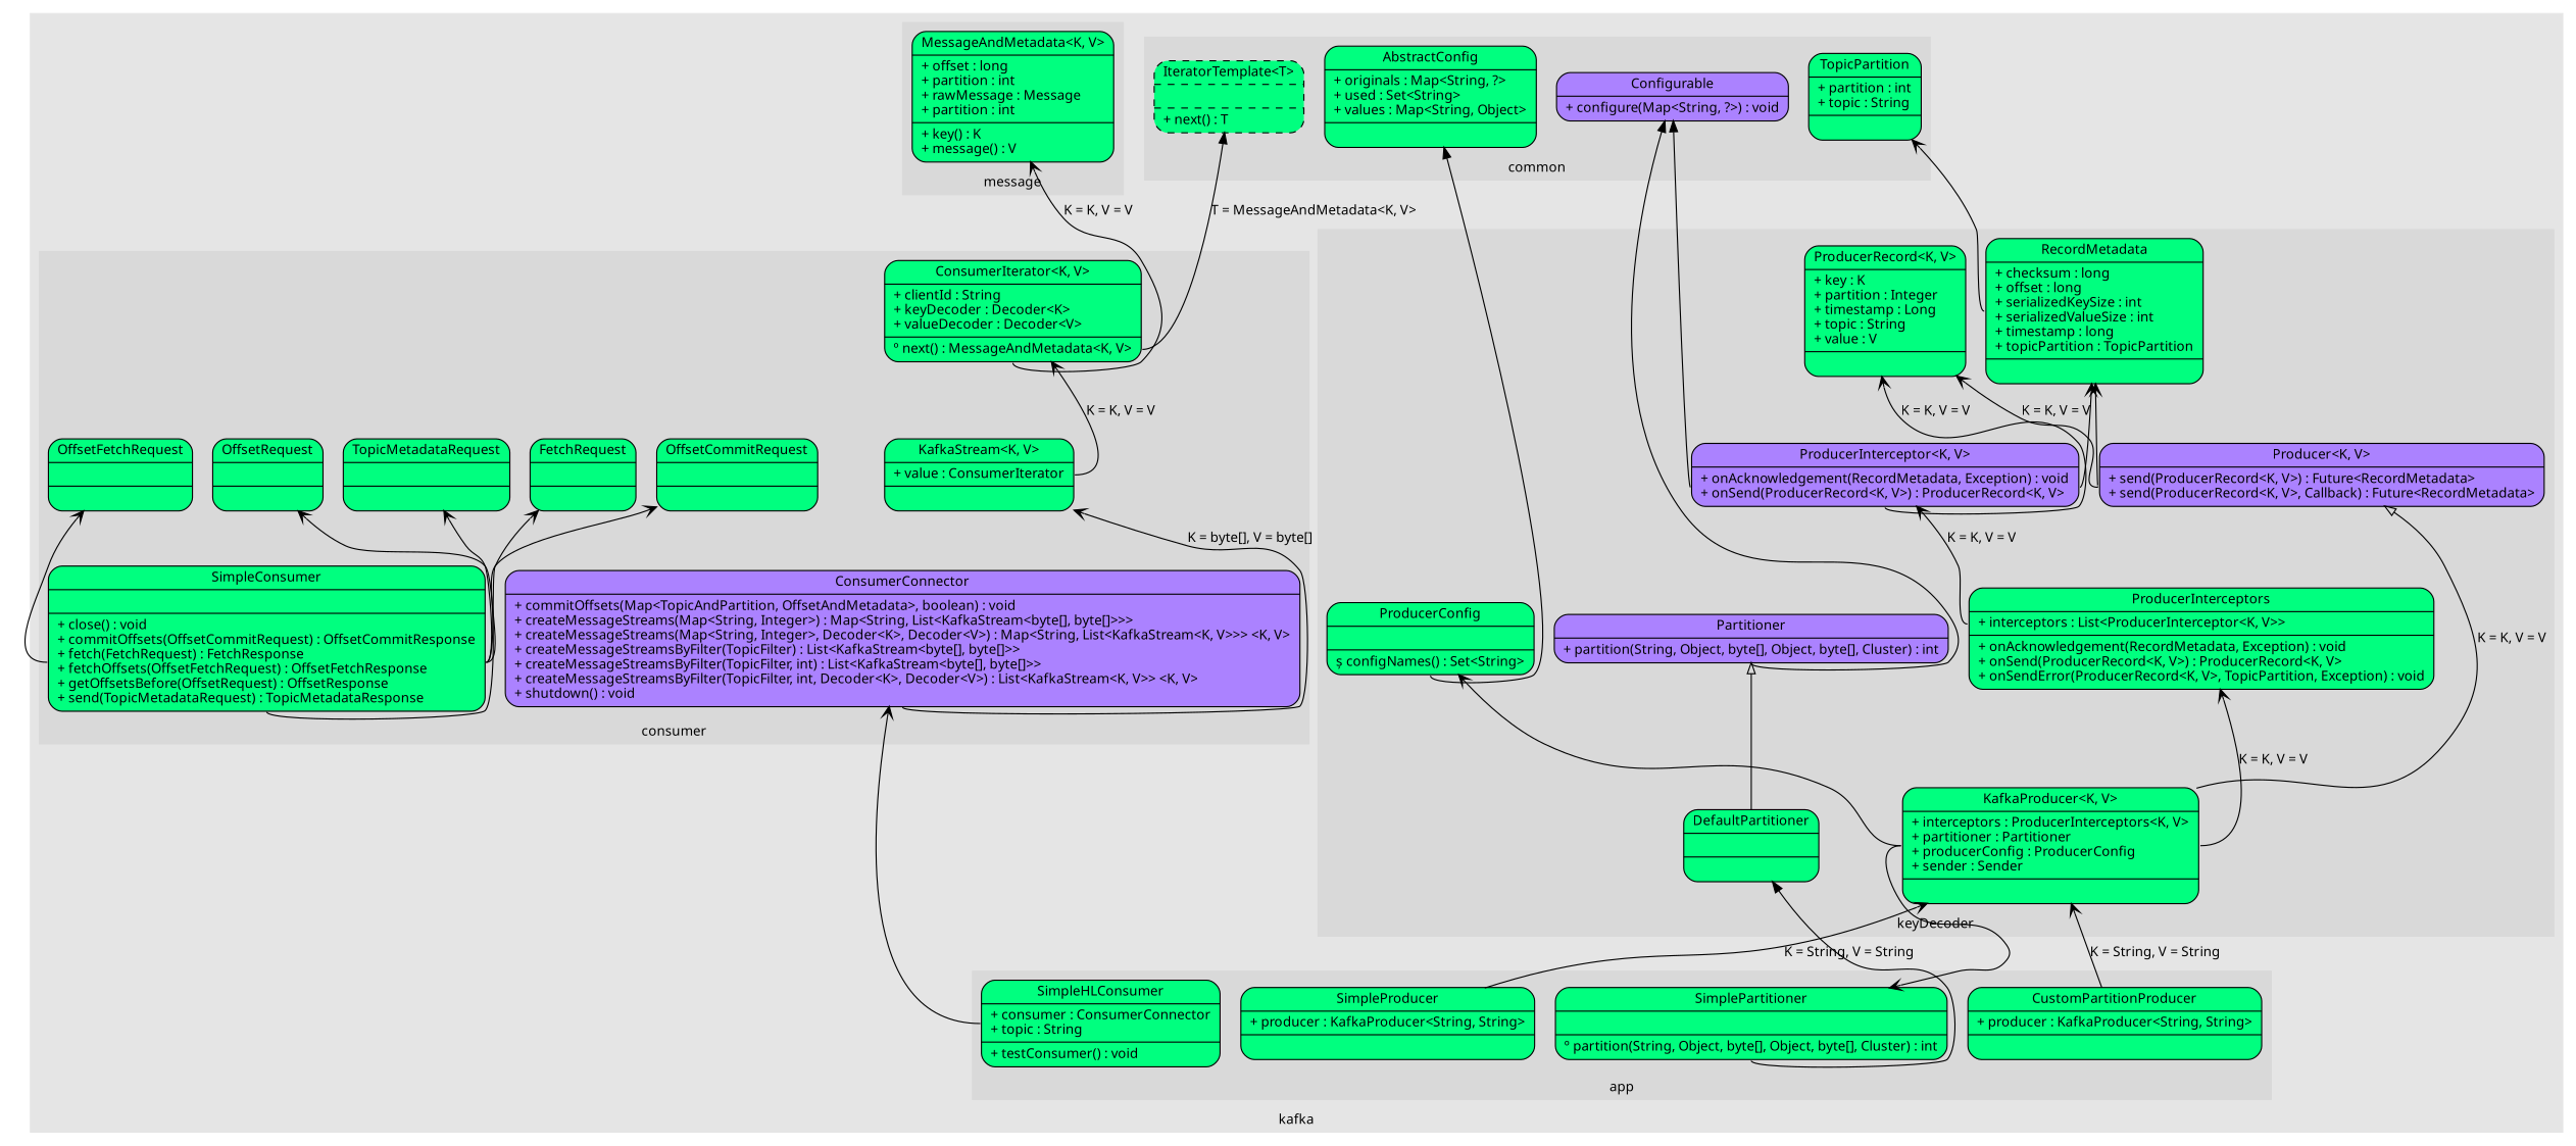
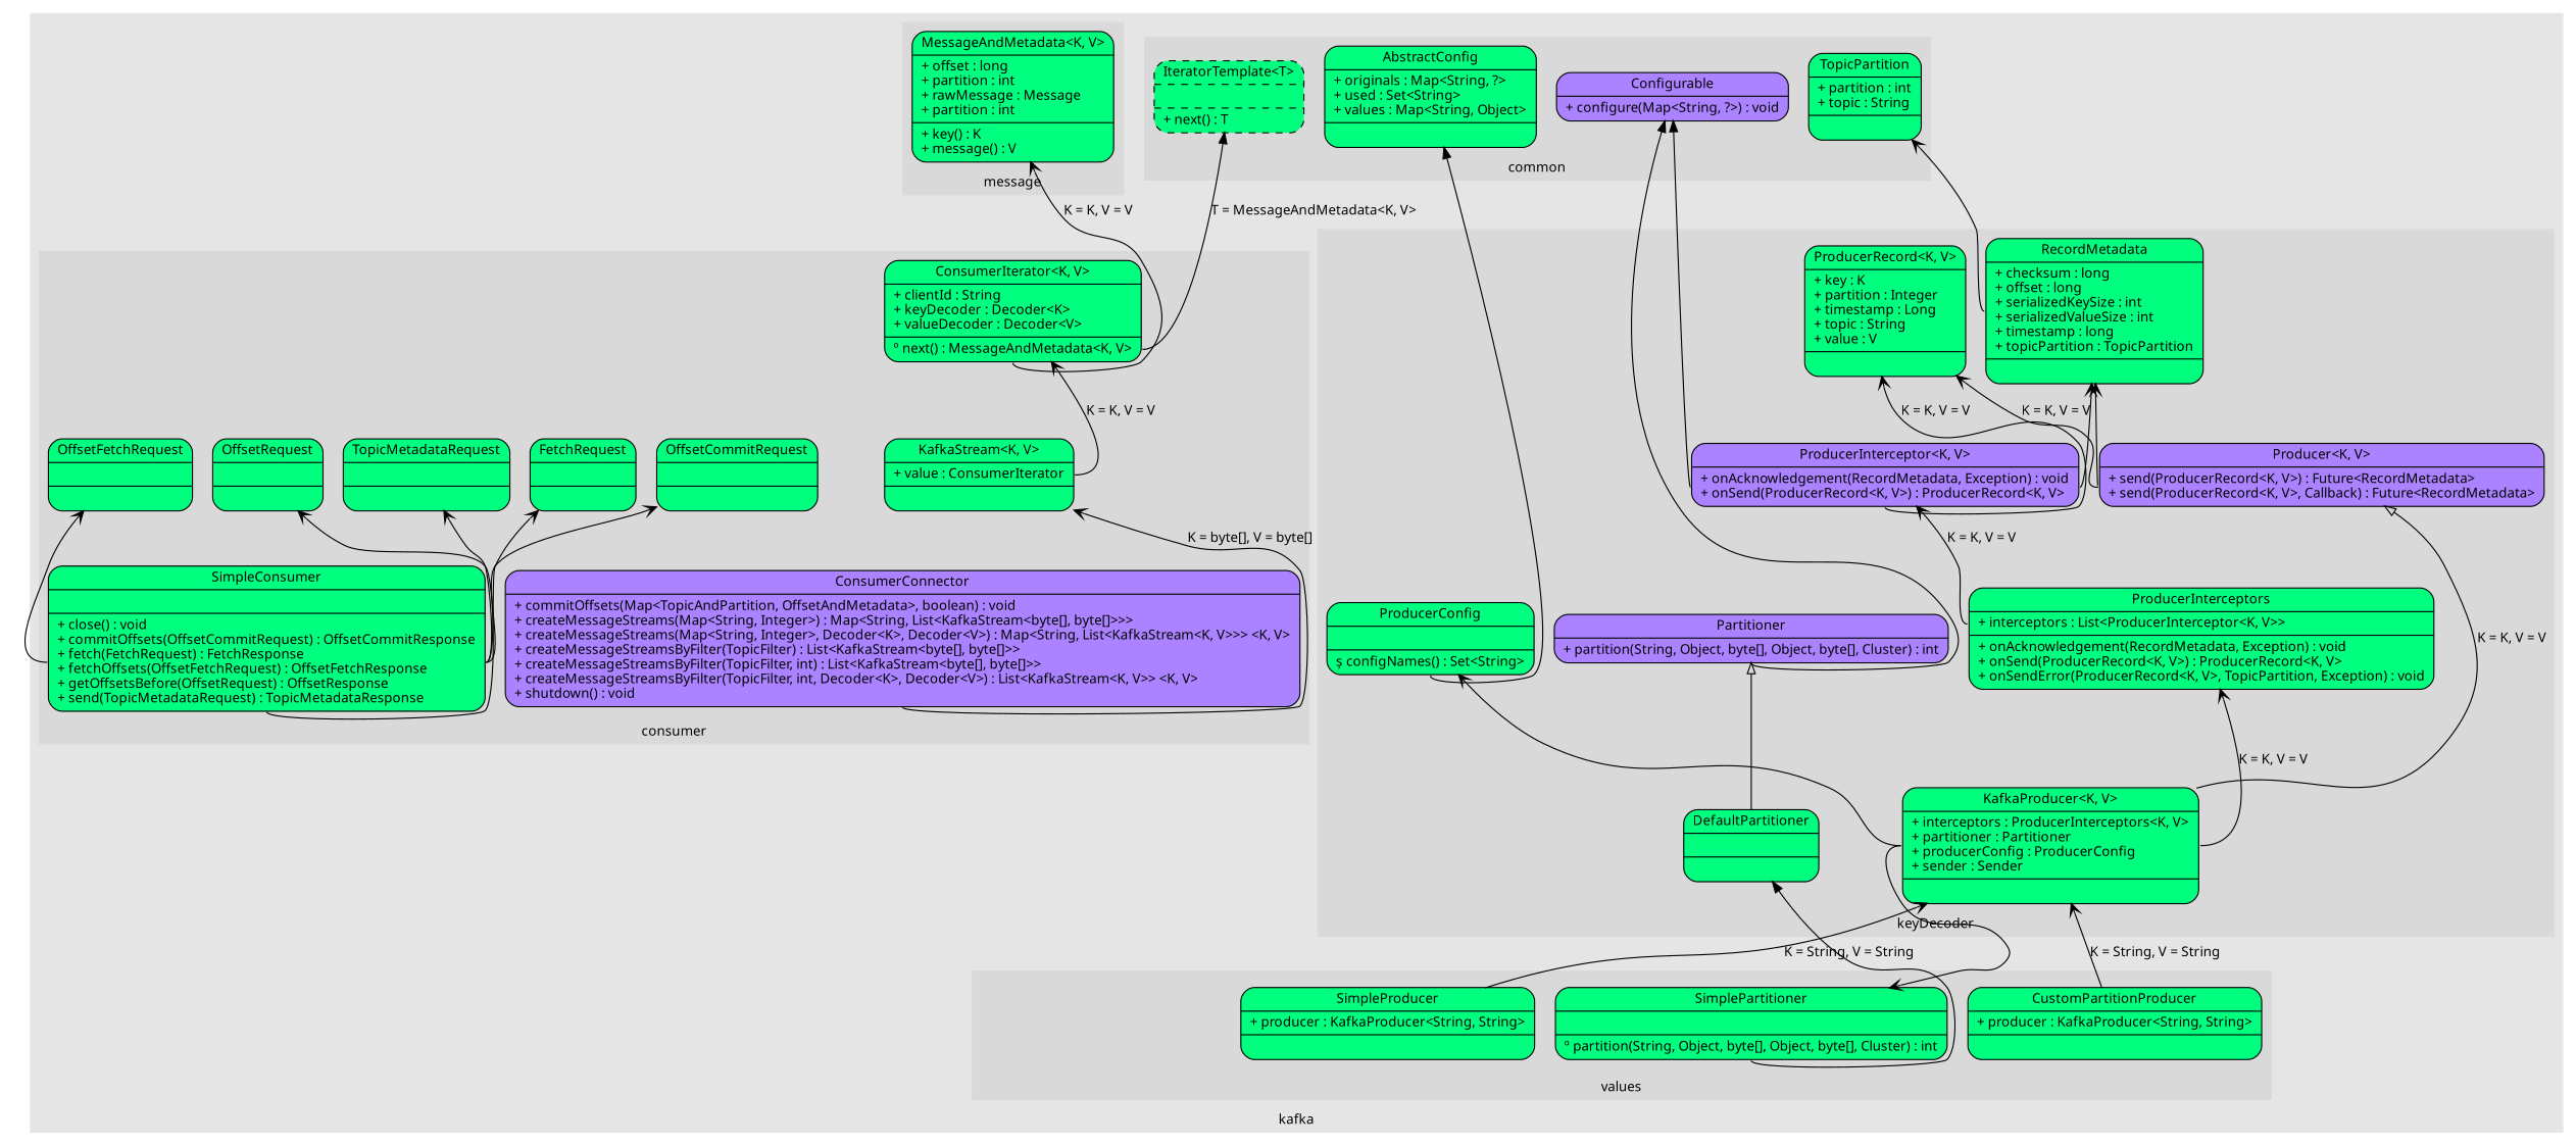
  digraph {
    fontname=Verdana
    fontsize=12
    rankdir=BT
    node [fillcolor=springgreen fontname=Verdana fontsize=12 shape=record style="rounded, filled"]
    edge [arrowhead=vee fontname=Verdana fontsize=12 tailport=f2]
    n1 [label="{<f0>CustomPartitionProducer|<f1>+ producer : KafkaProducer&lt;String, String&gt;\l|}"]
-   n2 [label="{<f0>SimpleHLConsumer|<f1>+ consumer : ConsumerConnector\l+ topic : String\l|<f2>+ testConsumer() : void\l}"]
    n3 [label="{<f0>SimplePartitioner||<f2>&#186; partition(String, Object, byte[], Object, byte[], Cluster) : int\l}"]
    n4 [label="{<f0>SimpleProducer|<f1>+ producer : KafkaProducer&lt;String, String&gt;\l|}"]
    n5 [label="{<f0>AbstractConfig|<f1>+ originals : Map&lt;String, ?&gt;\l+ used : Set&lt;String&gt;\l+ values : Map&lt;String, Object&gt;\l|}"]
    n6 [fillcolor=mediumpurple1 label="{<f0>Configurable|<f2>+ configure(Map&lt;String, ?&gt;) : void\l}"]
    n7 [label="{<f0>IteratorTemplate&lt;T&gt;||<f2>+ next() : T\l}" style="rounded, filled, dashed"]
    n8 [label="{<f0>TopicPartition|<f1>+ partition : int\l+ topic : String\l|}"]
    n9 [fillcolor=mediumpurple1 label="{<f0>ConsumerConnector|<f2>+ commitOffsets(Map&lt;TopicAndPartition, OffsetAndMetadata&gt;, boolean) : void\l+ createMessageStreams(Map&lt;String, Integer&gt;) : Map&lt;String, List&lt;KafkaStream&lt;byte[], byte[]&gt;&gt;&gt;\l+ createMessageStreams(Map&lt;String, Integer&gt;, Decoder&lt;K&gt;, Decoder&lt;V&gt;) : Map&lt;String, List&lt;KafkaStream&lt;K, V&gt;&gt;&gt; &lt;K, V&gt;\l+ createMessageStreamsByFilter(TopicFilter) : List&lt;KafkaStream&lt;byte[], byte[]&gt;&gt;\l+ createMessageStreamsByFilter(TopicFilter, int) : List&lt;KafkaStream&lt;byte[], byte[]&gt;&gt;\l+ createMessageStreamsByFilter(TopicFilter, int, Decoder&lt;K&gt;, Decoder&lt;V&gt;) : List&lt;KafkaStream&lt;K, V&gt;&gt; &lt;K, V&gt;\l+ shutdown() : void\l}"]
    n10 [label="{<f0>ConsumerIterator&lt;K, V&gt;|<f1>+ clientId : String\l+ keyDecoder : Decoder&lt;K&gt;\l+ valueDecoder : Decoder&lt;V&gt;\l|<f2>&#186; next() : MessageAndMetadata&lt;K, V&gt;\l}"]
    n11 [label="{<f0>FetchRequest||}"]
    n12 [label="{<f0>KafkaStream&lt;K, V&gt;|<f1>+ value : ConsumerIterator\l|}"]
    n13 [label="{<f0>OffsetCommitRequest||}"]
    n14 [label="{<f0>OffsetFetchRequest||}"]
    n15 [label="{<f0>OffsetRequest||}"]
    n16 [label="{<f0>SimpleConsumer||<f2>+ close() : void\l+ commitOffsets(OffsetCommitRequest) : OffsetCommitResponse\l+ fetch(FetchRequest) : FetchResponse\l+ fetchOffsets(OffsetFetchRequest) : OffsetFetchResponse\l+ getOffsetsBefore(OffsetRequest) : OffsetResponse\l+ send(TopicMetadataRequest) : TopicMetadataResponse\l}"]
    n17 [label="{<f0>TopicMetadataRequest||}"]
    n18 [label="{<f0>MessageAndMetadata&lt;K, V&gt;|<f1>+ offset : long\l+ partition : int\l+ rawMessage : Message\l+ partition : int\l|<f2>+ key() : K\l+ message() : V\l}"]
    n19 [label="{<f0>DefaultPartitioner||}"]
    n20 [label="{<f0>KafkaProducer&lt;K, V&gt;|<f1>+ interceptors : ProducerInterceptors&lt;K, V&gt;\l+ partitioner : Partitioner\l+ producerConfig : ProducerConfig\l+ sender : Sender\l|}"]
    n21 [fillcolor=mediumpurple1 label="{<f0>Partitioner|<f2>+ partition(String, Object, byte[], Object, byte[], Cluster) : int\l}"]
    n22 [label="{<f0>ProducerConfig||<f2>&#537; configNames() : Set&lt;String&gt;\l}"]
    n23 [fillcolor=mediumpurple1 label="{<f0>Producer&lt;K, V&gt;|<f2>+ send(ProducerRecord&lt;K, V&gt;) : Future&lt;RecordMetadata&gt;\l+ send(ProducerRecord&lt;K, V&gt;, Callback) : Future&lt;RecordMetadata&gt;\l}"]
    n24 [fillcolor=mediumpurple1 label="{<f0>ProducerInterceptor&lt;K, V&gt;|<f2>+ onAcknowledgement(RecordMetadata, Exception) : void\l+ onSend(ProducerRecord&lt;K, V&gt;) : ProducerRecord&lt;K, V&gt;\l}"]
    n25 [label="{<f0>ProducerInterceptors|<f1>+ interceptors : List&lt;ProducerInterceptor&lt;K, V&gt;&gt;\l|<f2>+ onAcknowledgement(RecordMetadata, Exception) : void\l+ onSend(ProducerRecord&lt;K, V&gt;) : ProducerRecord&lt;K, V&gt;\l+ onSendError(ProducerRecord&lt;K, V&gt;, TopicPartition, Exception) : void\l}"]
    n26 [label="{<f0>ProducerRecord&lt;K, V&gt;|<f1>+ key : K\l+ partition : Integer\l+ timestamp : Long\l+ topic : String\l+ value : V\l|}"]
    n27 [label="{<f0>RecordMetadata|<f1>+ checksum : long\l+ offset : long\l+ serializedKeySize : int\l+ serializedValueSize : int\l+ timestamp : long\l+ topicPartition : TopicPartition\l|}"]
    subgraph cluster_1 {
      color=grey90
      label=kafka
      style=filled
      subgraph cluster_2 {
        color=grey85
-       label=app
+       label=values
        style=filled
        n1
-       n2
        n3
        n4
      }
      subgraph cluster_3 {
        color=grey85
        label=common
        style=filled
        n5
        n6
        n7
        n8
      }
      subgraph cluster_4 {
        color=grey85
        label=consumer
        style=filled
        n9
        n10
        n11
        n12
        n13
        n14
        n15
        n16
        n17
      }
      subgraph cluster_5 {
        color=grey85
        label=message
        style=filled
        n18
      }
      subgraph cluster_6 {
        color=grey85
        label=keyDecoder
        style=filled
        n19
        n20
        n21
        n22
        n23
        n24
        n25
        n26
        n27
      }
    }
    n1 -> n20 [label="K = String, V = String"]
-   n2 -> n9 [tailport=f1]
    n3 -> n19 [arrowhead=""]
    n4 -> n20 [label="K = String, V = String"]
    n9 -> n12 [label="K = byte[], V = byte[]"]
    n10 -> n7 [label="T = MessageAndMetadata&lt;K, V&gt;" arrowhead=""]
    n10 -> n18 [label="K = K, V = V"]
    n12 -> n10 [label="K = K, V = V" tailport=f1]
    n16 -> n11
    n16 -> n13
    n16 -> n14
    n16 -> n15
    n16 -> n17
    n19 -> n21 [arrowhead=empty]
    n20 -> n3 [tailport=f1]
    n20 -> n22 [tailport=f1]
    n20 -> n23 [arrowhead=empty label="K = K, V = V"]
    n20 -> n25 [label="K = K, V = V" tailport=f1]
    n21 -> n6 [arrowhead=""]
    n22 -> n5 [arrowhead=""]
    n23 -> n26 [label="K = K, V = V"]
    n23 -> n27
    n24 -> n6 [arrowhead=""]
    n24 -> n26 [label="K = K, V = V"]
    n24 -> n27
    n25 -> n24 [label="K = K, V = V" tailport=f1]
    n27 -> n8 [tailport=f1]
  }
